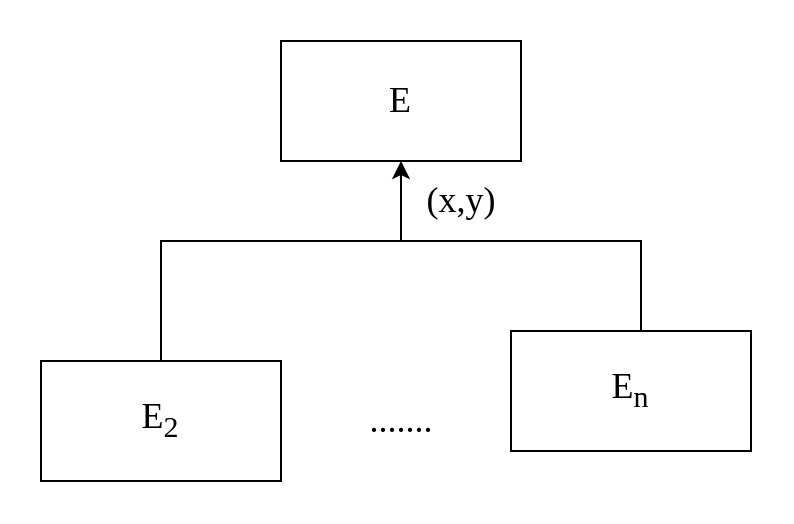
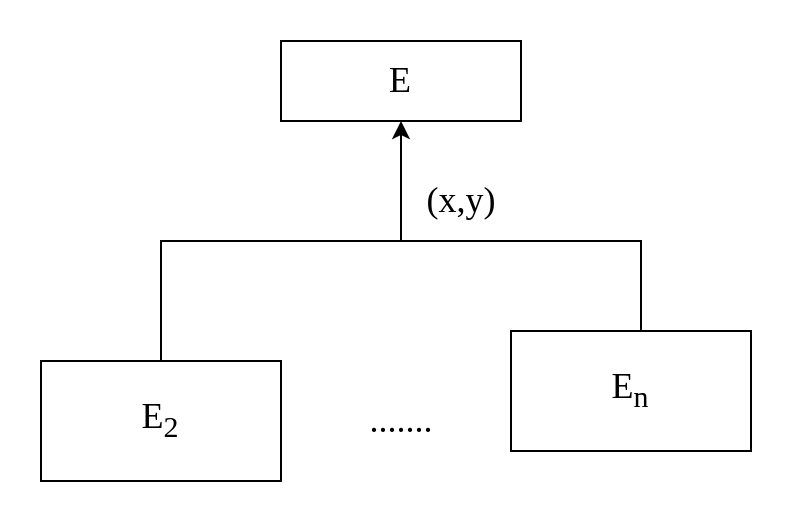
  <mxCell id="0" />
  <mxCell id="1" parent="0" />
  <mxCell id="2" style="edgeStyle=orthogonalEdgeStyle;rounded=0;orthogonalLoop=1;jettySize=auto;html=1;fontFamily=Times New Roman;fontSize=18;endArrow=none;endFill=0;startArrow=classic;startFill=1;" edge="1" parent="1" source="3"><mxGeometry relative="1" as="geometry"><mxPoint x="200" y="120" as="targetPoint" /></mxGeometry></mxCell>
- <mxCell id="3" value="&lt;font style=&quot;font-size: 18px;&quot; face=&quot;Times New Roman&quot;&gt;E&lt;/font&gt;" style="rounded=0;whiteSpace=wrap;html=1;" vertex="1" parent="1"><mxGeometry x="140" y="20" width="120" height="60" as="geometry" /></mxCell>
+ <mxCell id="3" value="&lt;font style=&quot;font-size: 18px;&quot; face=&quot;Times New Roman&quot;&gt;E&lt;/font&gt;" style="rounded=0;whiteSpace=wrap;html=1;" vertex="1" parent="1"><mxGeometry x="140" y="20" width="120" height="40" as="geometry" /></mxCell>
  <mxCell id="4" style="edgeStyle=orthogonalEdgeStyle;rounded=0;orthogonalLoop=1;jettySize=auto;html=1;fontFamily=Times New Roman;fontSize=18;endArrow=none;endFill=0;" edge="1" parent="1" source="5"><mxGeometry relative="1" as="geometry"><mxPoint x="200" y="120" as="targetPoint" /><Array as="points"><mxPoint x="80" y="120" /></Array></mxGeometry></mxCell>
  <mxCell id="5" value="&lt;font style=&quot;font-size: 18px;&quot; face=&quot;Times New Roman&quot;&gt;E&lt;sub&gt;2&lt;/sub&gt;&lt;/font&gt;" style="rounded=0;whiteSpace=wrap;html=1;" vertex="1" parent="1"><mxGeometry x="20" y="180" width="120" height="60" as="geometry" /></mxCell>
  <mxCell id="6" style="edgeStyle=orthogonalEdgeStyle;rounded=0;orthogonalLoop=1;jettySize=auto;html=1;fontFamily=Times New Roman;fontSize=18;endArrow=none;endFill=0;" edge="1" parent="1" source="7"><mxGeometry relative="1" as="geometry"><mxPoint x="200" y="120" as="targetPoint" /><Array as="points"><mxPoint x="320" y="120" /></Array></mxGeometry></mxCell>
  <mxCell id="7" value="&lt;font style=&quot;font-size: 18px;&quot; face=&quot;Times New Roman&quot;&gt;E&lt;sub&gt;n&lt;/sub&gt;&lt;/font&gt;" style="rounded=0;whiteSpace=wrap;html=1;" vertex="1" parent="1"><mxGeometry x="255" y="165" width="120" height="60" as="geometry" /></mxCell>
  <mxCell id="8" value="......." style="text;html=1;align=center;verticalAlign=middle;resizable=0;points=[];autosize=1;strokeColor=none;fillColor=none;fontSize=18;fontFamily=Times New Roman;" vertex="1" parent="1"><mxGeometry x="170" y="190" width="60" height="40" as="geometry" /></mxCell>
  <mxCell id="9" value="(x,y)" style="text;html=1;align=center;verticalAlign=middle;resizable=0;points=[];autosize=1;strokeColor=none;fillColor=none;fontSize=18;fontFamily=Times New Roman;" vertex="1" parent="1"><mxGeometry x="200" y="80" width="60" height="40" as="geometry" /></mxCell>
